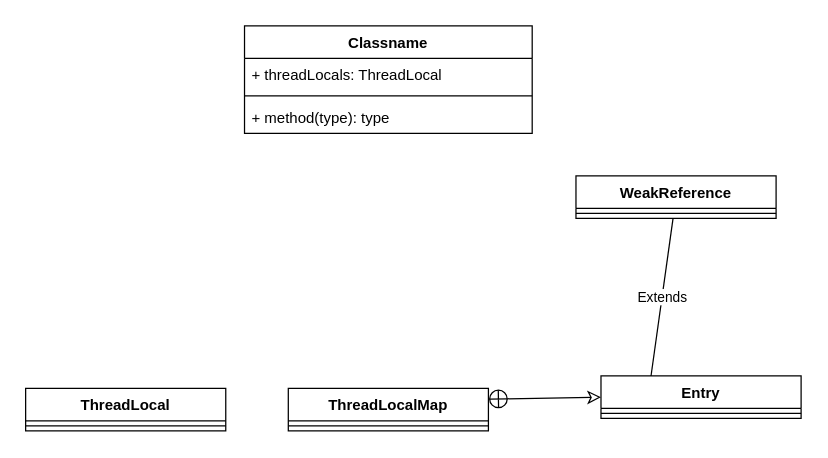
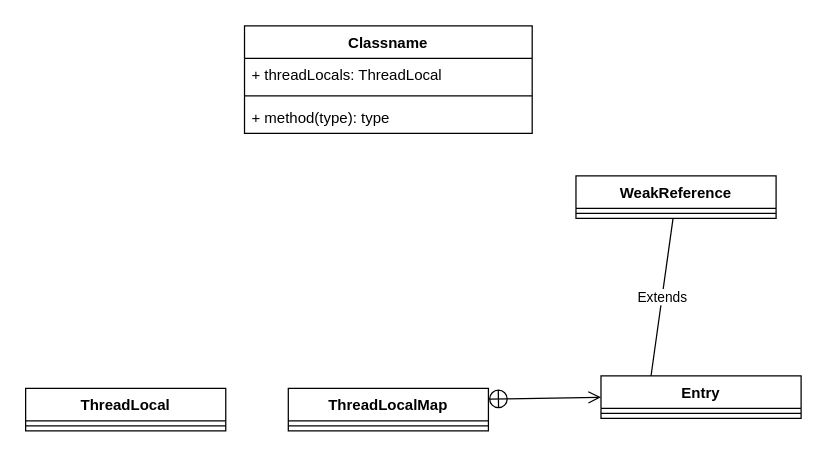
  <mxCell id="0" />
  <mxCell id="1" parent="0" />
  <mxCell id="2" value="ThreadLocal" style="swimlane;fontStyle=1;align=center;verticalAlign=top;childLayout=stackLayout;horizontal=1;startSize=26;horizontalStack=0;resizeParent=1;resizeParentMax=0;resizeLast=0;collapsible=1;marginBottom=0;" vertex="1" parent="1"><mxGeometry x="20" y="310" width="160" height="34" as="geometry" /></mxCell>
  <mxCell id="3" value="" style="line;strokeWidth=1;fillColor=none;align=left;verticalAlign=middle;spacingTop=-1;spacingLeft=3;spacingRight=3;rotatable=0;labelPosition=right;points=[];portConstraint=eastwest;strokeColor=inherit;" vertex="1" parent="2"><mxGeometry y="26" width="160" height="8" as="geometry" /></mxCell>
  <mxCell id="4" value="ThreadLocalMap" style="swimlane;fontStyle=1;align=center;verticalAlign=top;childLayout=stackLayout;horizontal=1;startSize=26;horizontalStack=0;resizeParent=1;resizeParentMax=0;resizeLast=0;collapsible=1;marginBottom=0;" vertex="1" parent="1"><mxGeometry x="230" y="310" width="160" height="34" as="geometry" /></mxCell>
  <mxCell id="5" value="" style="line;strokeWidth=1;fillColor=none;align=left;verticalAlign=middle;spacingTop=-1;spacingLeft=3;spacingRight=3;rotatable=0;labelPosition=right;points=[];portConstraint=eastwest;strokeColor=inherit;" vertex="1" parent="4"><mxGeometry y="26" width="160" height="8" as="geometry" /></mxCell>
- <mxCell id="6" value="" style="endArrow=classic;startArrow=circlePlus;endFill=0;startFill=0;endSize=8;html=1;rounded=0;exitX=1;exitY=0.25;exitDx=0;exitDy=0;entryX=0;entryY=0.5;entryDx=0;entryDy=0;" edge="1" parent="1" source="4" target="7"><mxGeometry width="160" relative="1" as="geometry"><mxPoint x="300" y="400" as="sourcePoint" /><mxPoint x="590" y="50" as="targetPoint" /></mxGeometry></mxCell>
+ <mxCell id="6" value="" style="endArrow=open;startArrow=circlePlus;endFill=0;startFill=0;endSize=8;html=1;rounded=0;exitX=1;exitY=0.25;exitDx=0;exitDy=0;entryX=0;entryY=0.5;entryDx=0;entryDy=0;" edge="1" parent="1" source="4" target="7"><mxGeometry width="160" relative="1" as="geometry"><mxPoint x="300" y="400" as="sourcePoint" /><mxPoint x="590" y="50" as="targetPoint" /></mxGeometry></mxCell>
  <mxCell id="7" value="Entry" style="swimlane;fontStyle=1;align=center;verticalAlign=top;childLayout=stackLayout;horizontal=1;startSize=26;horizontalStack=0;resizeParent=1;resizeParentMax=0;resizeLast=0;collapsible=1;marginBottom=0;" vertex="1" parent="1"><mxGeometry x="480" y="300" width="160" height="34" as="geometry" /></mxCell>
  <mxCell id="8" value="" style="line;strokeWidth=1;fillColor=none;align=left;verticalAlign=middle;spacingTop=-1;spacingLeft=3;spacingRight=3;rotatable=0;labelPosition=right;points=[];portConstraint=eastwest;strokeColor=inherit;" vertex="1" parent="7"><mxGeometry y="26" width="160" height="8" as="geometry" /></mxCell>
  <mxCell id="9" value="WeakReference" style="swimlane;fontStyle=1;align=center;verticalAlign=top;childLayout=stackLayout;horizontal=1;startSize=26;horizontalStack=0;resizeParent=1;resizeParentMax=0;resizeLast=0;collapsible=1;marginBottom=0;" vertex="1" parent="1"><mxGeometry x="460" y="140" width="160" height="34" as="geometry" /></mxCell>
  <mxCell id="10" value="" style="line;strokeWidth=1;fillColor=none;align=left;verticalAlign=middle;spacingTop=-1;spacingLeft=3;spacingRight=3;rotatable=0;labelPosition=right;points=[];portConstraint=eastwest;strokeColor=inherit;" vertex="1" parent="9"><mxGeometry y="26" width="160" height="8" as="geometry" /></mxCell>
  <mxCell id="11" value="Extends" style="endArrow=none;endSize=16;endFill=0;html=1;rounded=0;exitX=0.25;exitY=0;exitDx=0;exitDy=0;" edge="1" parent="1" source="7" target="9"><mxGeometry width="160" relative="1" as="geometry"><mxPoint x="300" y="400" as="sourcePoint" /><mxPoint x="460" y="400" as="targetPoint" /></mxGeometry></mxCell>
  <mxCell id="12" value="Classname" style="swimlane;fontStyle=1;align=center;verticalAlign=top;childLayout=stackLayout;horizontal=1;startSize=26;horizontalStack=0;resizeParent=1;resizeParentMax=0;resizeLast=0;collapsible=1;marginBottom=0;" vertex="1" parent="1"><mxGeometry x="195" y="20" width="230" height="86" as="geometry" /></mxCell>
  <mxCell id="13" value="+ threadLocals: ThreadLocal" style="text;strokeColor=none;fillColor=none;align=left;verticalAlign=top;spacingLeft=4;spacingRight=4;overflow=hidden;rotatable=0;points=[[0,0.5],[1,0.5]];portConstraint=eastwest;" vertex="1" parent="12"><mxGeometry y="26" width="230" height="26" as="geometry" /></mxCell>
  <mxCell id="14" value="" style="line;strokeWidth=1;fillColor=none;align=left;verticalAlign=middle;spacingTop=-1;spacingLeft=3;spacingRight=3;rotatable=0;labelPosition=right;points=[];portConstraint=eastwest;strokeColor=inherit;" vertex="1" parent="12"><mxGeometry y="52" width="230" height="8" as="geometry" /></mxCell>
  <mxCell id="15" value="+ method(type): type" style="text;strokeColor=none;fillColor=none;align=left;verticalAlign=top;spacingLeft=4;spacingRight=4;overflow=hidden;rotatable=0;points=[[0,0.5],[1,0.5]];portConstraint=eastwest;" vertex="1" parent="12"><mxGeometry y="60" width="230" height="26" as="geometry" /></mxCell>
